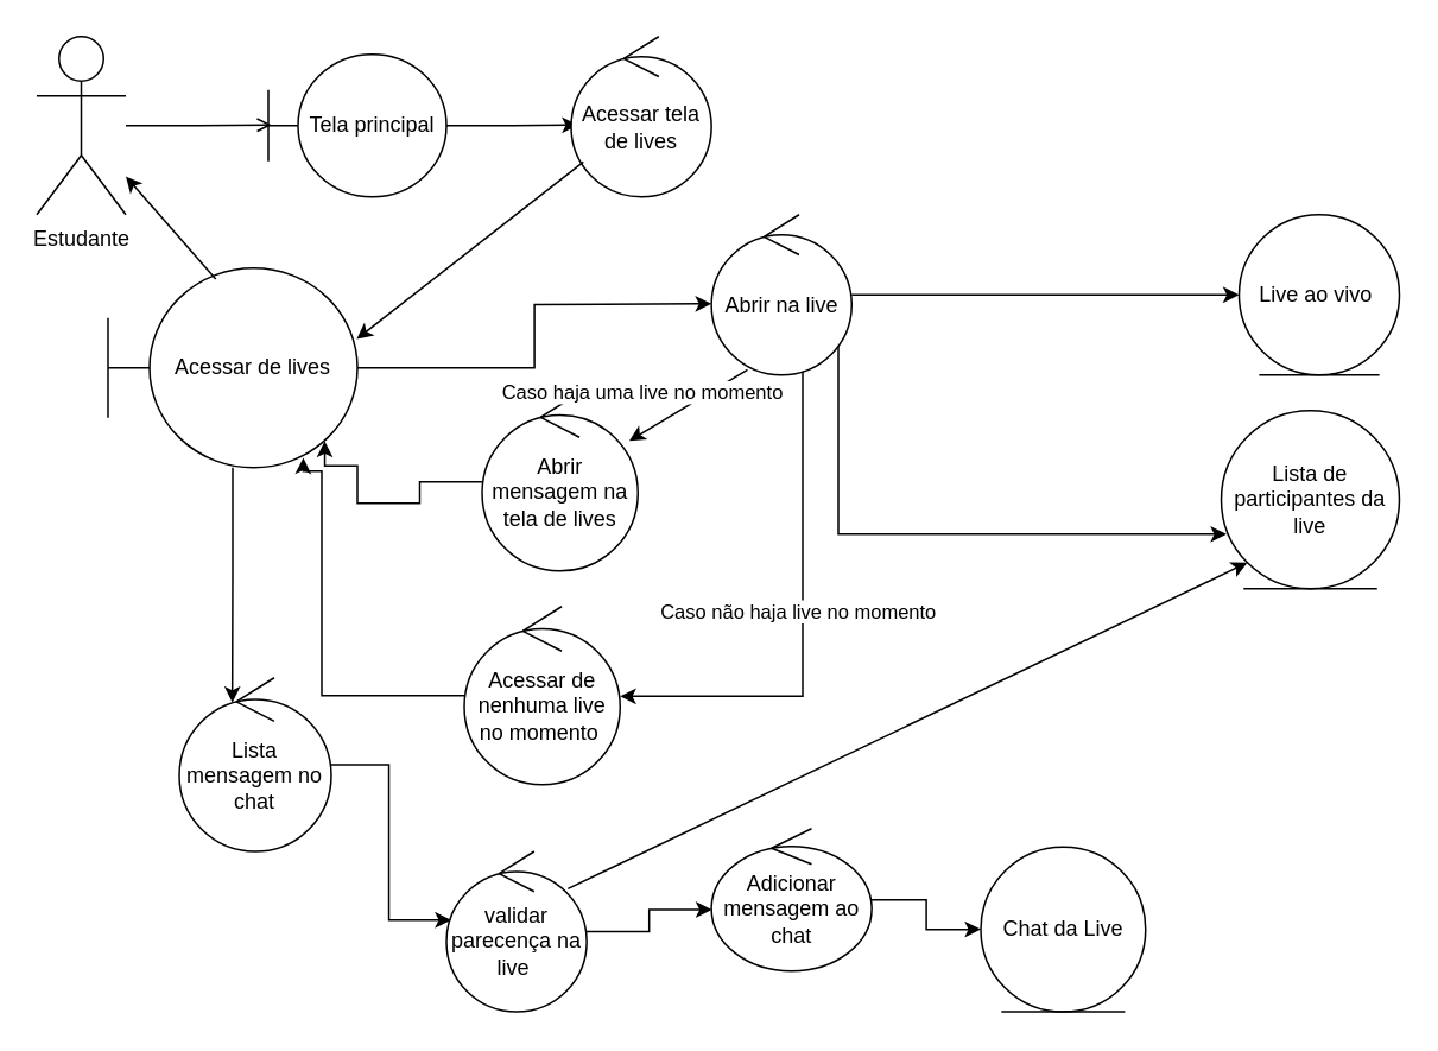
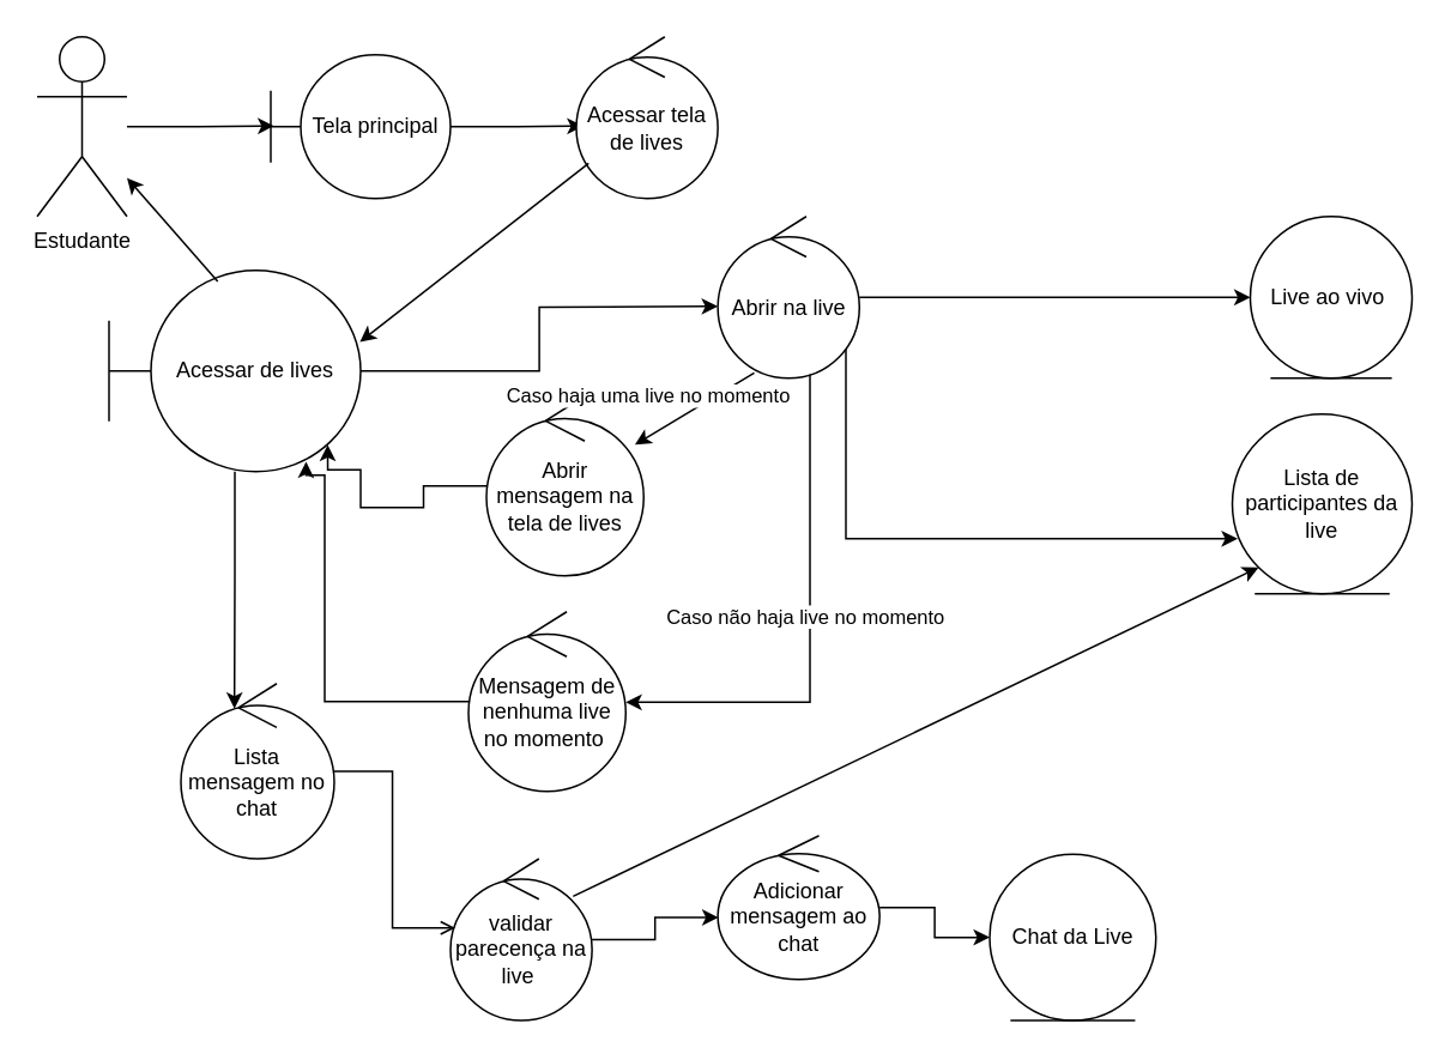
  <mxCell id="0" />
  <mxCell id="1" parent="0" />
  <mxCell id="2" value="Estudante" style="shape=umlActor;verticalLabelPosition=bottom;verticalAlign=top;html=1;outlineConnect=0;" parent="1" vertex="1"><mxGeometry x="20" y="20" width="50" height="100" as="geometry" /></mxCell>
  <mxCell id="3" value="Tela principal" style="shape=umlBoundary;whiteSpace=wrap;html=1;" parent="1" vertex="1"><mxGeometry x="150" y="30" width="100" height="80" as="geometry" /></mxCell>
  <mxCell id="4" style="edgeStyle=orthogonalEdgeStyle;rounded=0;orthogonalLoop=1;jettySize=auto;html=1;entryX=0.05;entryY=0.496;entryDx=0;entryDy=0;entryPerimeter=0;" parent="1" source="3" edge="1"><mxGeometry relative="1" as="geometry"><mxPoint x="323.938" y="69.64" as="targetPoint" /></mxGeometry></mxCell>
- <mxCell id="5" style="edgeStyle=orthogonalEdgeStyle;rounded=0;orthogonalLoop=1;jettySize=auto;html=1;entryX=0.018;entryY=0.495;entryDx=0;entryDy=0;entryPerimeter=0;endArrow=open;" parent="1" source="2" target="3" edge="1"><mxGeometry relative="1" as="geometry" /></mxCell>
+ <mxCell id="5" style="edgeStyle=orthogonalEdgeStyle;rounded=0;orthogonalLoop=1;jettySize=auto;html=1;entryX=0.018;entryY=0.495;entryDx=0;entryDy=0;entryPerimeter=0;" parent="1" source="2" target="3" edge="1"><mxGeometry relative="1" as="geometry" /></mxCell>
  <mxCell id="6" value="Acessar tela de lives" style="ellipse;shape=umlControl;whiteSpace=wrap;html=1;" parent="1" vertex="1"><mxGeometry x="320" y="20" width="78.75" height="90" as="geometry" /></mxCell>
  <mxCell id="7" style="edgeStyle=orthogonalEdgeStyle;rounded=0;orthogonalLoop=1;jettySize=auto;html=1;" edge="1" parent="1" source="8"><mxGeometry relative="1" as="geometry"><mxPoint x="398.75" y="170" as="targetPoint" /></mxGeometry></mxCell>
  <mxCell id="8" value="Acessar de lives" style="shape=umlBoundary;whiteSpace=wrap;html=1;" parent="1" vertex="1"><mxGeometry x="60" y="150" width="140" height="112" as="geometry" /></mxCell>
  <mxCell id="9" value="" style="endArrow=classic;html=1;rounded=0;entryX=0.997;entryY=0.356;entryDx=0;entryDy=0;entryPerimeter=0;" parent="1" source="6" target="8" edge="1"><mxGeometry width="50" height="50" relative="1" as="geometry"><mxPoint x="400" y="240" as="sourcePoint" /><mxPoint x="450" y="190" as="targetPoint" /></mxGeometry></mxCell>
  <mxCell id="10" style="edgeStyle=orthogonalEdgeStyle;rounded=0;orthogonalLoop=1;jettySize=auto;html=1;entryX=0;entryY=0.5;entryDx=0;entryDy=0;" edge="1" parent="1" source="12" target="13"><mxGeometry relative="1" as="geometry" /></mxCell>
  <mxCell id="11" style="edgeStyle=orthogonalEdgeStyle;rounded=0;orthogonalLoop=1;jettySize=auto;html=1;entryX=0.03;entryY=0.694;entryDx=0;entryDy=0;entryPerimeter=0;" edge="1" parent="1" source="12" target="28"><mxGeometry relative="1" as="geometry"><Array as="points"><mxPoint x="470" y="299" /></Array></mxGeometry></mxCell>
  <mxCell id="12" value="Abrir na live" style="ellipse;shape=umlControl;whiteSpace=wrap;html=1;" vertex="1" parent="1"><mxGeometry x="398.75" y="120" width="78.75" height="90" as="geometry" /></mxCell>
  <mxCell id="13" value="Live ao vivo&amp;nbsp;" style="ellipse;shape=umlEntity;whiteSpace=wrap;html=1;" vertex="1" parent="1"><mxGeometry x="695" y="120" width="90" height="90" as="geometry" /></mxCell>
  <mxCell id="14" value="Chat da Live" style="ellipse;shape=umlEntity;whiteSpace=wrap;html=1;" vertex="1" parent="1"><mxGeometry x="550" y="475" width="92.5" height="92.5" as="geometry" /></mxCell>
  <mxCell id="15" value="Abrir mensagem na tela de lives" style="ellipse;shape=umlControl;whiteSpace=wrap;html=1;" vertex="1" parent="1"><mxGeometry x="270" y="220" width="87.5" height="100" as="geometry" /></mxCell>
  <mxCell id="16" value="" style="endArrow=classic;html=1;rounded=0;exitX=0.257;exitY=0.967;exitDx=0;exitDy=0;exitPerimeter=0;" edge="1" parent="1" source="12" target="15"><mxGeometry width="50" height="50" relative="1" as="geometry"><mxPoint x="340" y="240" as="sourcePoint" /><mxPoint x="390" y="190" as="targetPoint" /></mxGeometry></mxCell>
  <mxCell id="17" value="Caso haja uma live no momento" style="edgeLabel;html=1;align=center;verticalAlign=middle;resizable=0;points=[];" vertex="1" connectable="0" parent="16"><mxGeometry x="0.311" y="4" relative="1" as="geometry"><mxPoint x="-18" y="-17" as="offset" /></mxGeometry></mxCell>
- <mxCell id="18" value="Acessar de nenhuma live no momento&amp;nbsp;" style="ellipse;shape=umlControl;whiteSpace=wrap;html=1;" vertex="1" parent="1"><mxGeometry x="260" y="340" width="87.5" height="100" as="geometry" /></mxCell>
+ <mxCell id="18" value="Mensagem de nenhuma live no momento&amp;nbsp;" style="ellipse;shape=umlControl;whiteSpace=wrap;html=1;" vertex="1" parent="1"><mxGeometry x="260" y="340" width="87.5" height="100" as="geometry" /></mxCell>
  <mxCell id="19" style="edgeStyle=orthogonalEdgeStyle;rounded=0;orthogonalLoop=1;jettySize=auto;html=1;entryX=0.999;entryY=0.504;entryDx=0;entryDy=0;entryPerimeter=0;" edge="1" parent="1" source="12" target="18"><mxGeometry relative="1" as="geometry"><Array as="points"><mxPoint x="450" y="390" /></Array></mxGeometry></mxCell>
  <mxCell id="20" value="Caso não haja live no momento&amp;nbsp;" style="edgeLabel;html=1;align=center;verticalAlign=middle;resizable=0;points=[];" vertex="1" connectable="0" parent="19"><mxGeometry x="-0.053" y="-2" relative="1" as="geometry"><mxPoint as="offset" /></mxGeometry></mxCell>
  <mxCell id="21" style="edgeStyle=orthogonalEdgeStyle;rounded=0;orthogonalLoop=1;jettySize=auto;html=1;entryX=0.869;entryY=0.867;entryDx=0;entryDy=0;entryPerimeter=0;" edge="1" parent="1" source="15" target="8"><mxGeometry relative="1" as="geometry"><Array as="points"><mxPoint x="235" y="270" /><mxPoint x="235" y="282" /><mxPoint x="200" y="282" /><mxPoint x="200" y="261" /><mxPoint x="182" y="261" /></Array></mxGeometry></mxCell>
  <mxCell id="22" value="" style="endArrow=classic;html=1;rounded=0;exitX=0.432;exitY=0.055;exitDx=0;exitDy=0;exitPerimeter=0;" edge="1" parent="1" source="8" target="2"><mxGeometry width="50" height="50" relative="1" as="geometry"><mxPoint x="70" y="230" as="sourcePoint" /><mxPoint y="180" as="targetPoint" x="120" /></mxGeometry></mxCell>
  <mxCell id="23" style="edgeStyle=orthogonalEdgeStyle;rounded=0;orthogonalLoop=1;jettySize=auto;html=1;entryX=0.783;entryY=0.951;entryDx=0;entryDy=0;entryPerimeter=0;" edge="1" parent="1" source="18" target="8"><mxGeometry relative="1" as="geometry"><Array as="points"><mxPoint x="180" y="390" /><mxPoint x="180" y="264" /><mxPoint x="170" y="264" /></Array></mxGeometry></mxCell>
  <mxCell id="24" value="Lista mensagem no chat" style="ellipse;shape=umlControl;whiteSpace=wrap;html=1;" vertex="1" parent="1"><mxGeometry x="100" y="380" width="85.31" height="97.5" as="geometry" /></mxCell>
  <mxCell id="25" style="edgeStyle=orthogonalEdgeStyle;rounded=0;orthogonalLoop=1;jettySize=auto;html=1;entryX=0.349;entryY=0.143;entryDx=0;entryDy=0;entryPerimeter=0;" edge="1" parent="1" source="8" target="24"><mxGeometry relative="1" as="geometry" /></mxCell>
  <mxCell id="26" value="validar parecença na live&amp;nbsp;" style="ellipse;shape=umlControl;whiteSpace=wrap;html=1;" vertex="1" parent="1"><mxGeometry x="250" y="477.5" width="78.75" height="90" as="geometry" /></mxCell>
- <mxCell id="27" style="edgeStyle=orthogonalEdgeStyle;rounded=0;orthogonalLoop=1;jettySize=auto;html=1;entryX=0.033;entryY=0.428;entryDx=0;entryDy=0;entryPerimeter=0;" edge="1" parent="1" source="24" target="26"><mxGeometry relative="1" as="geometry" /></mxCell>
+ <mxCell id="27" style="edgeStyle=orthogonalEdgeStyle;rounded=0;orthogonalLoop=1;jettySize=auto;html=1;entryX=0.033;entryY=0.428;entryDx=0;entryDy=0;entryPerimeter=0;endArrow=open;" edge="1" parent="1" source="24" target="26"><mxGeometry relative="1" as="geometry" /></mxCell>
  <mxCell id="28" value="Lista de participantes da live" style="ellipse;shape=umlEntity;whiteSpace=wrap;html=1;" vertex="1" parent="1"><mxGeometry x="685" y="230" width="100" height="100" as="geometry" /></mxCell>
  <mxCell id="29" value="" style="endArrow=classic;html=1;rounded=0;exitX=0.866;exitY=0.232;exitDx=0;exitDy=0;exitPerimeter=0;entryX=0;entryY=1;entryDx=0;entryDy=0;" edge="1" parent="1" source="26" target="28"><mxGeometry width="50" height="50" relative="1" as="geometry"><mxPoint x="490" y="430" as="sourcePoint" /><mxPoint x="540" y="380" as="targetPoint" /></mxGeometry></mxCell>
  <mxCell id="30" style="edgeStyle=orthogonalEdgeStyle;rounded=0;orthogonalLoop=1;jettySize=auto;html=1;entryX=0;entryY=0.5;entryDx=0;entryDy=0;" edge="1" parent="1" source="31" target="14"><mxGeometry relative="1" as="geometry" /></mxCell>
  <mxCell id="31" value="Adicionar mensagem ao chat" style="ellipse;shape=umlControl;whiteSpace=wrap;html=1;" vertex="1" parent="1"><mxGeometry x="398.75" y="464.65" width="90" height="80" as="geometry" /></mxCell>
  <mxCell id="32" style="edgeStyle=orthogonalEdgeStyle;rounded=0;orthogonalLoop=1;jettySize=auto;html=1;entryX=0.003;entryY=0.569;entryDx=0;entryDy=0;entryPerimeter=0;" edge="1" parent="1" source="26" target="31"><mxGeometry relative="1" as="geometry" /></mxCell>
